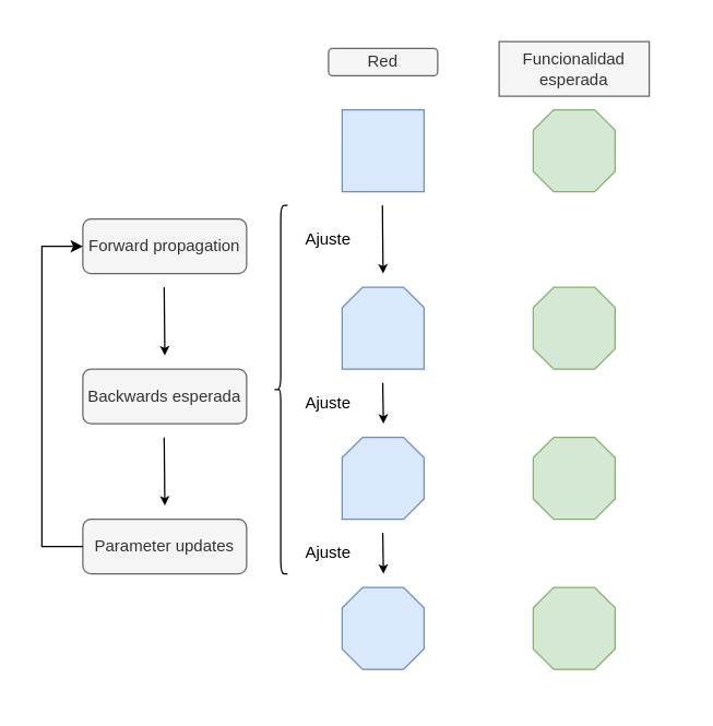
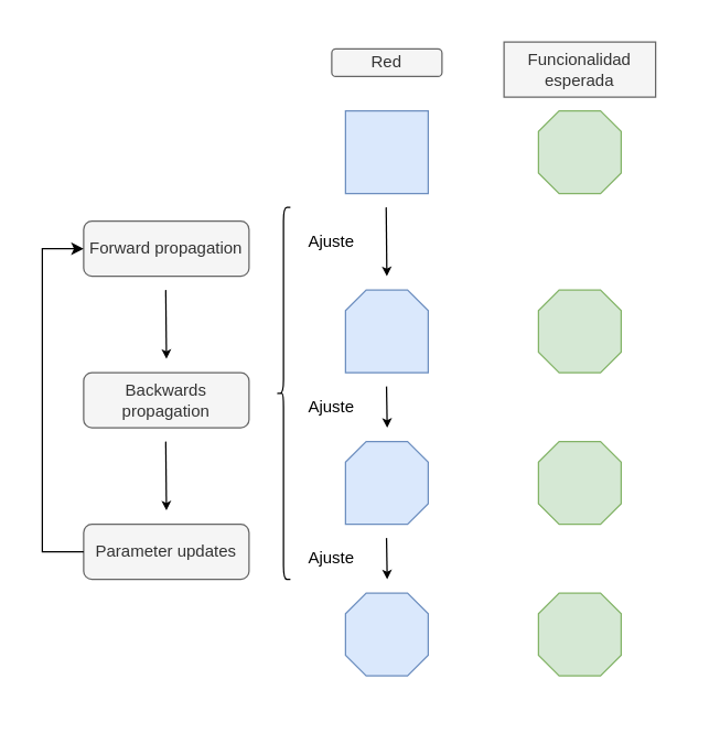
  <mxCell id="0" />
  <mxCell id="1" parent="0" />
  <mxCell id="2" value="" style="verticalLabelPosition=bottom;verticalAlign=top;html=1;shape=mxgraph.basic.polygon;polyCoords=[[0.25,0],[0.75,0],[1,0.25],[1,0.75],[0.75,1],[0.25,1],[0,0.75],[0,0.25]];polyline=0;strokeWidth=1;fillColor=#d5e8d4;strokeColor=#82b366;" parent="1" vertex="1"><mxGeometry x="390" y="80" width="60" height="60" as="geometry" /></mxCell>
  <mxCell id="3" value="" style="verticalLabelPosition=bottom;verticalAlign=top;html=1;shape=mxgraph.basic.polygon;polyCoords=[[0,0],[1,0],[1,0.25],[1,0.75],[1,1],[0,1],[0,0.75],[0,0.25]];polyline=0;strokeWidth=1;fillColor=#dae8fc;strokeColor=#6c8ebf;" parent="1" vertex="1"><mxGeometry x="250" y="80" width="60" height="60" as="geometry" /></mxCell>
  <mxCell id="4" value="" style="endArrow=classic;html=1;rounded=0;strokeWidth=1;endSize=4;" parent="1" edge="1"><mxGeometry width="50" height="50" relative="1" as="geometry"><mxPoint x="279.5" y="150" as="sourcePoint" /><mxPoint x="280" y="200" as="targetPoint" /></mxGeometry></mxCell>
  <mxCell id="5" value="Ajuste" style="text;html=1;strokeColor=none;fillColor=none;align=center;verticalAlign=middle;whiteSpace=wrap;rounded=0;strokeWidth=1;" parent="1" vertex="1"><mxGeometry x="210" y="160" width="60" height="30" as="geometry" /></mxCell>
  <mxCell id="6" value="" style="verticalLabelPosition=bottom;verticalAlign=top;html=1;shape=mxgraph.basic.polygon;polyCoords=[[0.25,0],[0.75,0],[1,0.25],[1,0.75],[1,1],[0,1],[0,0.75],[0,0.25]];polyline=0;strokeWidth=1;fillColor=#dae8fc;strokeColor=#6c8ebf;" parent="1" vertex="1"><mxGeometry x="250" y="210" width="60" height="60" as="geometry" /></mxCell>
  <mxCell id="7" value="" style="endArrow=classic;html=1;rounded=0;strokeWidth=1;endSize=4;" parent="1" edge="1"><mxGeometry width="50" height="50" relative="1" as="geometry"><mxPoint x="279.75" y="280" as="sourcePoint" /><mxPoint x="280.25" y="310" as="targetPoint" /></mxGeometry></mxCell>
  <mxCell id="8" value="" style="verticalLabelPosition=bottom;verticalAlign=top;html=1;shape=mxgraph.basic.polygon;polyCoords=[[0.25,0],[0.75,0],[1,0.25],[1,0.75],[0.75,1],[0.25,1],[0,0.75],[0,0.25]];polyline=0;strokeWidth=1;fillColor=#d5e8d4;strokeColor=#82b366;" parent="1" vertex="1"><mxGeometry x="390" y="210" width="60" height="60" as="geometry" /></mxCell>
  <mxCell id="9" value="" style="verticalLabelPosition=bottom;verticalAlign=top;html=1;shape=mxgraph.basic.polygon;polyCoords=[[0.25,0],[0.75,0],[1,0.25],[1,0.75],[0.75,1],[0,1],[0,0.75],[0,0.25]];polyline=0;strokeWidth=1;fillColor=#dae8fc;strokeColor=#6c8ebf;" parent="1" vertex="1"><mxGeometry x="250" y="320" width="60" height="60" as="geometry" /></mxCell>
  <mxCell id="10" value="" style="verticalLabelPosition=bottom;verticalAlign=top;html=1;shape=mxgraph.basic.polygon;polyCoords=[[0.25,0],[0.75,0],[1,0.25],[1,0.75],[0.75,1],[0.25,1],[0,0.75],[0,0.25]];polyline=0;strokeWidth=1;fillColor=#d5e8d4;strokeColor=#82b366;" parent="1" vertex="1"><mxGeometry x="390" y="320" width="60" height="60" as="geometry" /></mxCell>
  <mxCell id="11" value="" style="endArrow=classic;html=1;rounded=0;strokeWidth=1;endSize=4;" parent="1" edge="1"><mxGeometry width="50" height="50" relative="1" as="geometry"><mxPoint x="279.75" y="390" as="sourcePoint" /><mxPoint x="280.25" y="420" as="targetPoint" /></mxGeometry></mxCell>
  <mxCell id="12" value="" style="verticalLabelPosition=bottom;verticalAlign=top;html=1;shape=mxgraph.basic.polygon;polyCoords=[[0.25,0],[0.75,0],[1,0.25],[1,0.75],[0.75,1],[0.25,1],[0,0.75],[0,0.25]];polyline=0;strokeWidth=1;fillColor=#dae8fc;strokeColor=#6c8ebf;" parent="1" vertex="1"><mxGeometry x="250" y="430" width="60" height="60" as="geometry" /></mxCell>
  <mxCell id="13" value="" style="verticalLabelPosition=bottom;verticalAlign=top;html=1;shape=mxgraph.basic.polygon;polyCoords=[[0.25,0],[0.75,0],[1,0.25],[1,0.75],[0.75,1],[0.25,1],[0,0.75],[0,0.25]];polyline=0;strokeWidth=1;fillColor=#d5e8d4;strokeColor=#82b366;" parent="1" vertex="1"><mxGeometry x="390" y="430" width="60" height="60" as="geometry" /></mxCell>
  <mxCell id="14" value="Ajuste" style="text;html=1;strokeColor=none;fillColor=none;align=center;verticalAlign=middle;whiteSpace=wrap;rounded=0;strokeWidth=1;" parent="1" vertex="1"><mxGeometry x="210" y="280" width="60" height="30" as="geometry" /></mxCell>
  <mxCell id="15" value="Ajuste" style="text;html=1;strokeColor=none;fillColor=none;align=center;verticalAlign=middle;whiteSpace=wrap;rounded=0;strokeWidth=1;" parent="1" vertex="1"><mxGeometry x="210" y="390" width="60" height="30" as="geometry" /></mxCell>
  <mxCell id="16" value="" style="shape=curlyBracket;whiteSpace=wrap;html=1;rounded=1;labelPosition=left;verticalLabelPosition=middle;align=right;verticalAlign=middle;" vertex="1" parent="1"><mxGeometry x="200" y="150" width="10" height="270" as="geometry" /></mxCell>
  <mxCell id="17" value="Red" style="rounded=1;whiteSpace=wrap;html=1;fillColor=#f5f5f5;fontColor=#333333;strokeColor=#666666;" vertex="1" parent="1"><mxGeometry x="240" y="35" width="80" height="20" as="geometry" /></mxCell>
  <mxCell id="18" value="Funcionalidad esperada" style="whiteSpace=wrap;html=1;fillColor=#f5f5f5;fontColor=#333333;strokeColor=#666666;rounded=0;" vertex="1" parent="1"><mxGeometry x="365" y="30" width="110" height="40" as="geometry" /></mxCell>
  <mxCell id="19" value="Forward propagation" style="rounded=1;whiteSpace=wrap;html=1;fillColor=#f5f5f5;fontColor=#333333;strokeColor=#666666;" vertex="1" parent="1"><mxGeometry x="60" y="160" width="120" height="40" as="geometry" /></mxCell>
  <mxCell id="20" value="" style="endArrow=classic;html=1;rounded=0;strokeWidth=1;endSize=4;" edge="1" parent="1"><mxGeometry width="50" height="50" relative="1" as="geometry"><mxPoint x="119.58" y="210" as="sourcePoint" /><mxPoint x="120.08" y="260" as="targetPoint" /></mxGeometry></mxCell>
- <mxCell id="21" value="Backwards esperada" style="rounded=1;whiteSpace=wrap;html=1;fillColor=#f5f5f5;fontColor=#333333;strokeColor=#666666;" vertex="1" parent="1"><mxGeometry x="60" y="270" width="120" height="40" as="geometry" /></mxCell>
+ <mxCell id="21" value="Backwards propagation" style="rounded=1;whiteSpace=wrap;html=1;fillColor=#f5f5f5;fontColor=#333333;strokeColor=#666666;" vertex="1" parent="1"><mxGeometry x="60" y="270" width="120" height="40" as="geometry" /></mxCell>
  <mxCell id="22" value="" style="endArrow=classic;html=1;rounded=0;strokeWidth=1;endSize=4;" edge="1" parent="1"><mxGeometry width="50" height="50" relative="1" as="geometry"><mxPoint x="119.58" y="320" as="sourcePoint" /><mxPoint x="120.08" y="370" as="targetPoint" /></mxGeometry></mxCell>
  <mxCell id="23" value="Parameter updates" style="rounded=1;whiteSpace=wrap;html=1;fillColor=#f5f5f5;fontColor=#333333;strokeColor=#666666;" vertex="1" parent="1"><mxGeometry x="60" y="380" width="120" height="40" as="geometry" /></mxCell>
  <mxCell id="24" value="" style="edgeStyle=elbowEdgeStyle;elbow=horizontal;endArrow=classic;html=1;rounded=0;exitX=0;exitY=0.5;exitDx=0;exitDy=0;entryX=0;entryY=0.5;entryDx=0;entryDy=0;" edge="1" parent="1" source="23" target="19"><mxGeometry width="50" height="50" relative="1" as="geometry"><mxPoint x="-140" y="400" as="sourcePoint" /><mxPoint x="-90" y="350" as="targetPoint" /><Array as="points"><mxPoint x="30" y="290" /></Array></mxGeometry></mxCell>
  <mxCell id="25" value="&amp;nbsp;" style="text;html=1;strokeColor=none;fillColor=none;align=center;verticalAlign=middle;whiteSpace=wrap;rounded=0;" vertex="1" parent="1"><mxGeometry x="20" y="20" width="480" height="490" as="geometry" /></mxCell>
